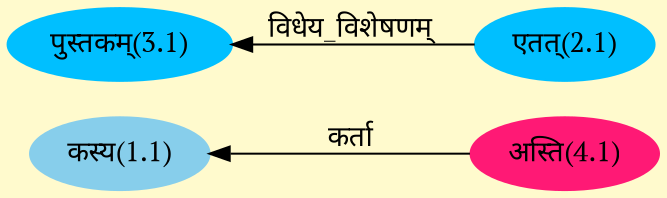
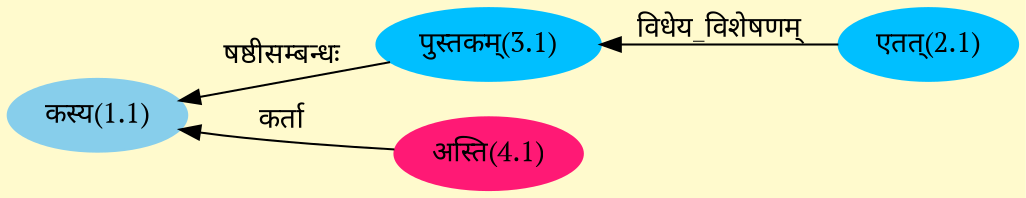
  digraph {
    bgcolor=lemonchiffon1
    compound=true
    fontname="PT Serif"
    rankdir=LR
    node [color="#00BFFF" fontname="PT Serif" style=filled]
    edge [dir=back fontname="PT Serif"]
    n1 [color="#87CEEB" label="कस्य(1.1)"]
    n2 [label="पुस्तकम्(3.1)"]
    n3 [color="#FF1975" label="अस्ति(4.1)"]
    n4 [label="एतत्(2.1)"]
+   n1 -> n2 [label="षष्ठीसम्बन्धः"]
    n1 -> n3 [label="कर्ता"]
    n2 -> n4 [label="विधेय_विशेषणम्"]
  }
